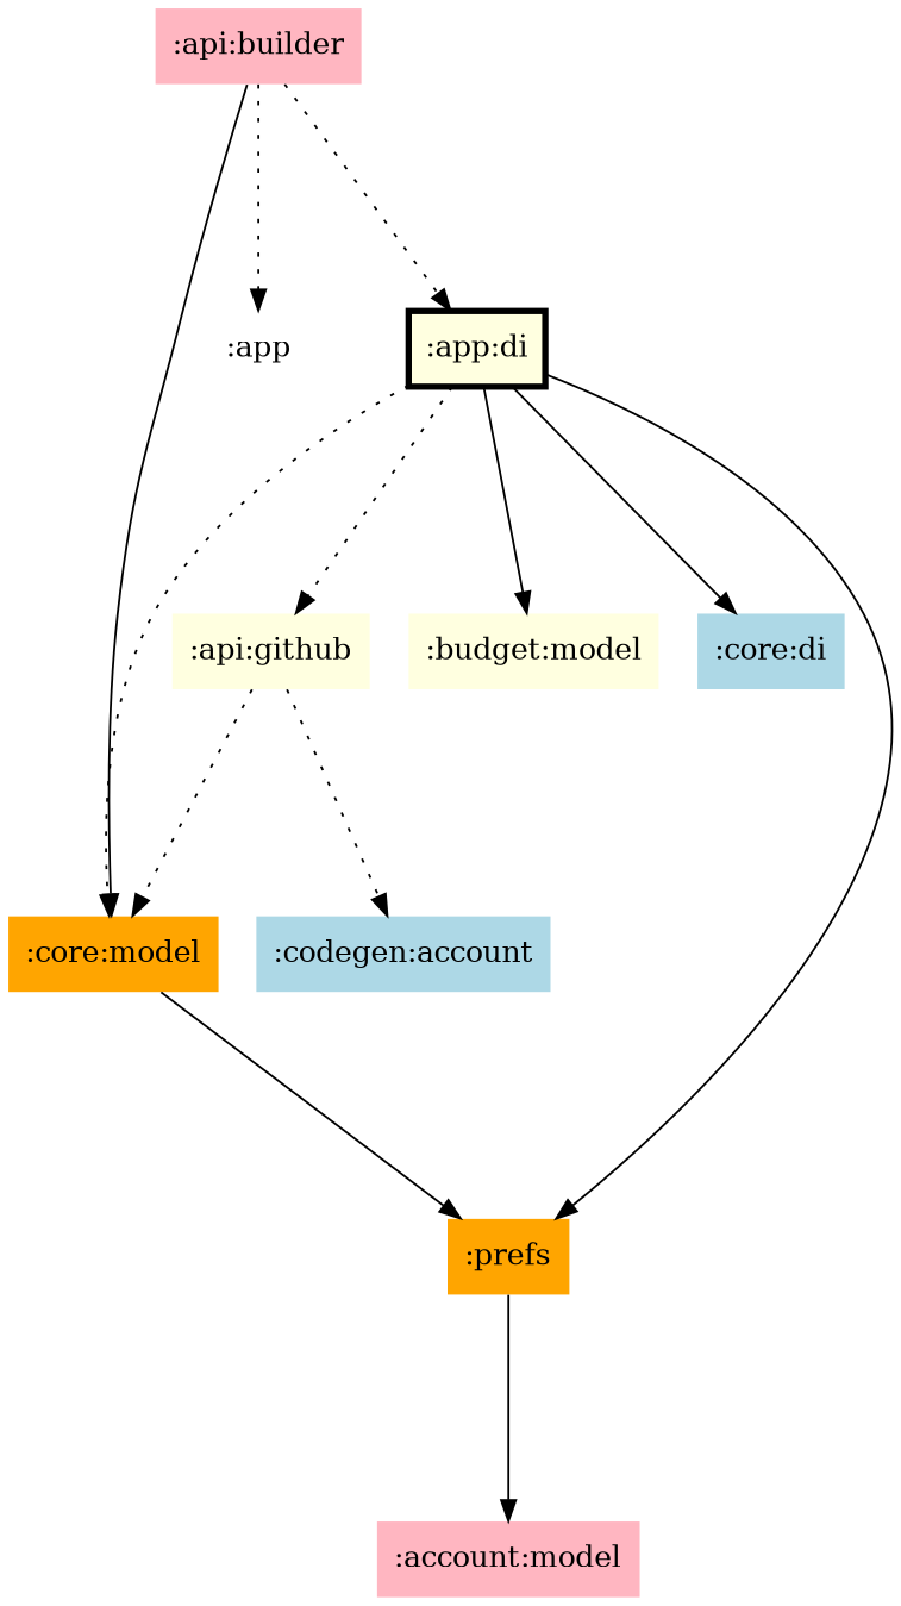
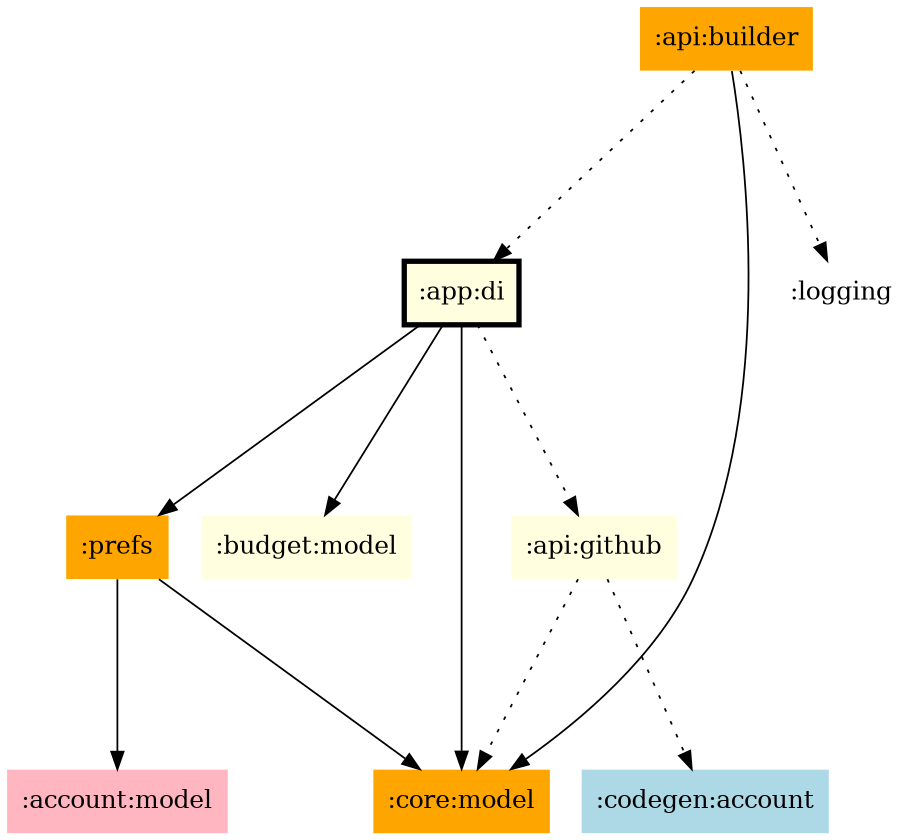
  digraph {
    fontname="DejaVu Serif"
    fontsize=30
    rankdir=TB
    ranksep=1.5
    node [fillcolor=lightyellow fontname="DejaVu Serif" shape=none style=filled]
    edge [dir=forward fontname="DejaVu Serif"]
    ":account:model" [fillcolor=lightpink]
-   ":api:builder" [fillcolor=lightpink]
+   ":api:builder" [fillcolor=orange]
    ":core:model" [fillcolor=orange]
-   ":logging" [fillcolor=white label=":app"]
+   ":logging" [fillcolor=white]
    ":app:di" [color=black penwidth=3 shape=box]
    ":api:github"
    n7 [fillcolor=lightblue label=":codegen:account"]
    ":budget:model"
-   ":core:di" [fillcolor=lightblue]
    ":prefs" [fillcolor=orange]
    ":api:builder" -> ":core:model"
    ":api:builder" -> ":logging" [style=dotted]
    ":api:builder" -> ":app:di" [style=dotted]
-   ":app:di" -> ":core:model" [style=dotted]
+   ":app:di" -> ":core:model"
    ":app:di" -> ":api:github" [style=dotted]
    ":app:di" -> ":budget:model"
-   ":app:di" -> ":core:di"
    ":app:di" -> ":prefs"
    ":api:github" -> ":core:model" [style=dotted]
    ":api:github" -> n7 [style=dotted]
    ":prefs" -> ":account:model"
-   ":core:model" -> ":prefs"
+   ":prefs" -> ":core:model"
  }
